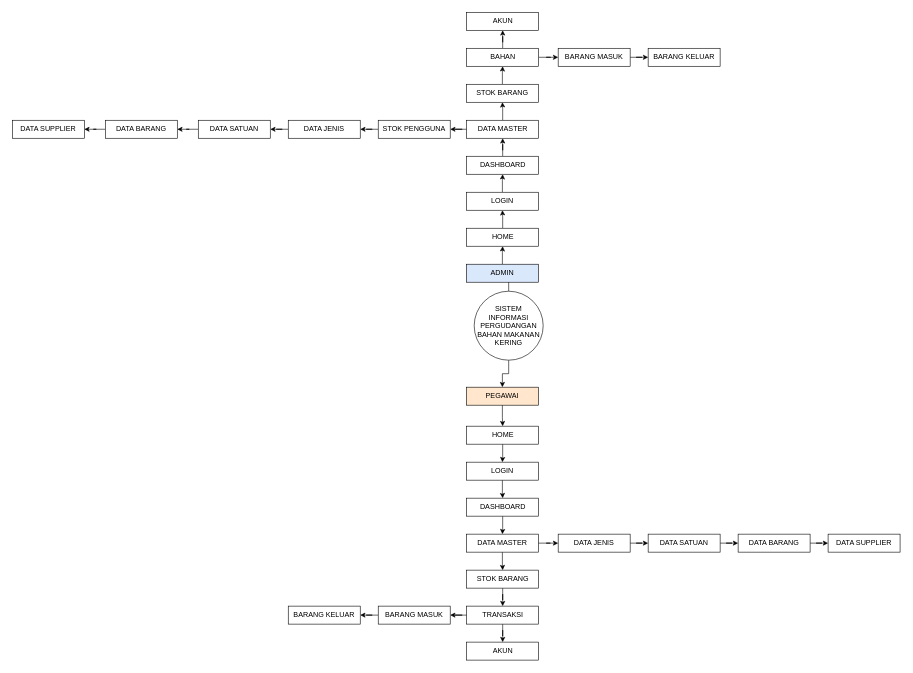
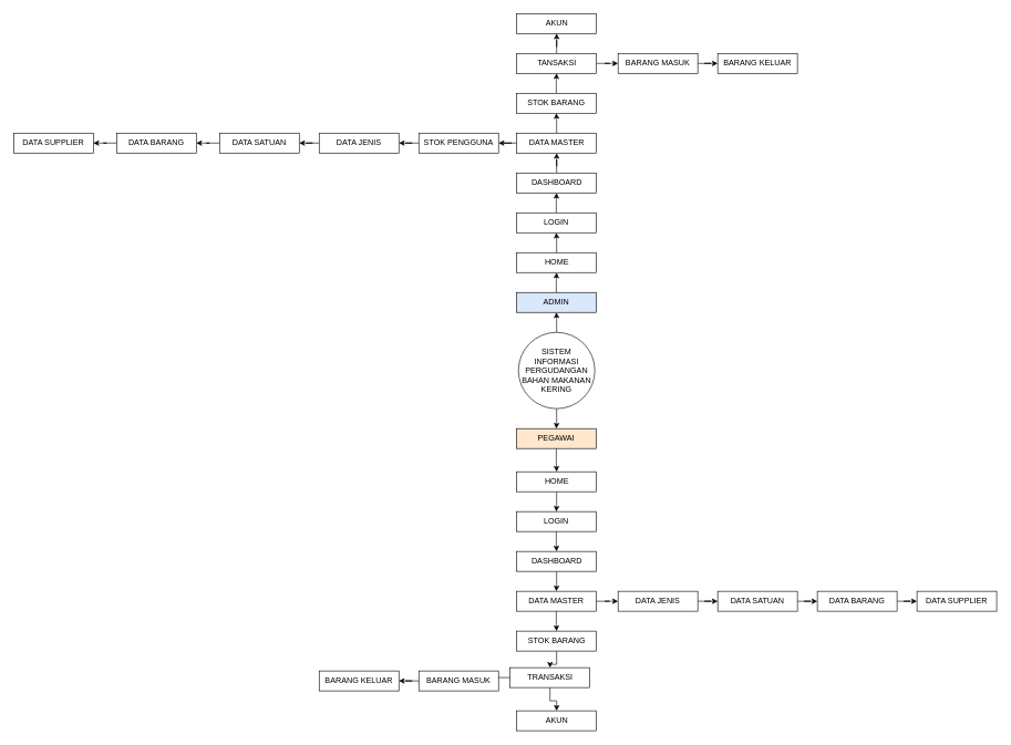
  <mxCell id="0" />
  <mxCell id="1" parent="0" />
  <mxCell id="2" value="" style="edgeStyle=orthogonalEdgeStyle;rounded=0;orthogonalLoop=1;jettySize=auto;html=1;" parent="1" source="4" target="6" edge="1"><mxGeometry relative="1" as="geometry" /></mxCell>
  <mxCell id="3" value="" style="edgeStyle=orthogonalEdgeStyle;rounded=0;orthogonalLoop=1;jettySize=auto;html=1;" parent="1" source="4" target="8" edge="1"><mxGeometry relative="1" as="geometry" /></mxCell>
- <mxCell id="4" value="SISTEM INFORMASI PERGUDANGAN BAHAN MAKANAN KERING" style="ellipse;whiteSpace=wrap;html=1;aspect=fixed;" parent="1" vertex="1"><mxGeometry x="790" y="485" width="115" height="115" as="geometry" /></mxCell>
+ <mxCell id="4" value="SISTEM INFORMASI PERGUDANGAN BAHAN MAKANAN KERING" style="ellipse;whiteSpace=wrap;html=1;aspect=fixed;" parent="1" vertex="1"><mxGeometry x="780" y="500" width="115" height="115" as="geometry" /></mxCell>
  <mxCell id="5" value="" style="edgeStyle=orthogonalEdgeStyle;rounded=0;orthogonalLoop=1;jettySize=auto;html=1;" parent="1" source="6" target="10" edge="1"><mxGeometry relative="1" as="geometry" /></mxCell>
  <mxCell id="6" value="ADMIN" style="rounded=0;whiteSpace=wrap;html=1;fillColor=#dae8fc;" parent="1" vertex="1"><mxGeometry x="777" y="440" width="120" height="30" as="geometry" /></mxCell>
  <mxCell id="7" value="" style="edgeStyle=orthogonalEdgeStyle;rounded=0;orthogonalLoop=1;jettySize=auto;html=1;" parent="1" source="8" target="24" edge="1"><mxGeometry relative="1" as="geometry" /></mxCell>
  <mxCell id="8" value="PEGAWAI" style="rounded=0;whiteSpace=wrap;html=1;fillColor=#ffe6cc;" parent="1" vertex="1"><mxGeometry x="777" y="645" width="120" height="30" as="geometry" /></mxCell>
  <mxCell id="9" value="" style="edgeStyle=orthogonalEdgeStyle;rounded=0;orthogonalLoop=1;jettySize=auto;html=1;" parent="1" source="10" target="12" edge="1"><mxGeometry relative="1" as="geometry" /></mxCell>
  <mxCell id="10" value="HOME" style="rounded=0;whiteSpace=wrap;html=1;" parent="1" vertex="1"><mxGeometry x="777.5" y="380" width="120" height="30" as="geometry" /></mxCell>
  <mxCell id="11" value="" style="edgeStyle=orthogonalEdgeStyle;rounded=0;orthogonalLoop=1;jettySize=auto;html=1;" parent="1" source="12" target="14" edge="1"><mxGeometry relative="1" as="geometry" /></mxCell>
  <mxCell id="12" value="LOGIN" style="rounded=0;whiteSpace=wrap;html=1;" parent="1" vertex="1"><mxGeometry x="777" y="320" width="120" height="30" as="geometry" /></mxCell>
  <mxCell id="13" value="" style="edgeStyle=orthogonalEdgeStyle;rounded=0;orthogonalLoop=1;jettySize=auto;html=1;" parent="1" source="14" target="17" edge="1"><mxGeometry relative="1" as="geometry" /></mxCell>
  <mxCell id="14" value="DASHBOARD" style="rounded=0;whiteSpace=wrap;html=1;" parent="1" vertex="1"><mxGeometry x="777.5" y="260" width="120" height="30" as="geometry" /></mxCell>
  <mxCell id="15" value="" style="edgeStyle=orthogonalEdgeStyle;rounded=0;orthogonalLoop=1;jettySize=auto;html=1;" parent="1" source="17" target="19" edge="1"><mxGeometry relative="1" as="geometry" /></mxCell>
  <mxCell id="16" value="" style="edgeStyle=orthogonalEdgeStyle;rounded=0;orthogonalLoop=1;jettySize=auto;html=1;" parent="1" source="17" target="37" edge="1"><mxGeometry relative="1" as="geometry" /></mxCell>
  <mxCell id="17" value="DATA MASTER" style="rounded=0;whiteSpace=wrap;html=1;" parent="1" vertex="1"><mxGeometry x="777.5" y="200" width="120" height="30" as="geometry" /></mxCell>
  <mxCell id="18" value="" style="edgeStyle=orthogonalEdgeStyle;rounded=0;orthogonalLoop=1;jettySize=auto;html=1;" parent="1" source="19" target="22" edge="1"><mxGeometry relative="1" as="geometry" /></mxCell>
  <mxCell id="19" value="STOK BARANG" style="rounded=0;whiteSpace=wrap;html=1;" parent="1" vertex="1"><mxGeometry x="777" y="140" width="120" height="30" as="geometry" /></mxCell>
  <mxCell id="20" value="" style="edgeStyle=orthogonalEdgeStyle;rounded=0;orthogonalLoop=1;jettySize=auto;html=1;" parent="1" source="22" target="60" edge="1"><mxGeometry relative="1" as="geometry" /></mxCell>
  <mxCell id="21" value="" style="edgeStyle=orthogonalEdgeStyle;rounded=0;orthogonalLoop=1;jettySize=auto;html=1;entryX=0;entryY=0.5;entryDx=0;entryDy=0;" parent="1" source="22" target="53" edge="1"><mxGeometry relative="1" as="geometry"><mxPoint x="35" y="327.5" as="targetPoint" /></mxGeometry></mxCell>
- <mxCell id="22" value="BAHAN" style="rounded=0;whiteSpace=wrap;html=1;" parent="1" vertex="1"><mxGeometry x="777.5" y="80" width="120" height="30" as="geometry" /></mxCell>
+ <mxCell id="22" value="TANSAKSI" style="rounded=0;whiteSpace=wrap;html=1;" parent="1" vertex="1"><mxGeometry x="777.5" y="80" width="120" height="30" as="geometry" /></mxCell>
  <mxCell id="23" value="" style="edgeStyle=orthogonalEdgeStyle;rounded=0;orthogonalLoop=1;jettySize=auto;html=1;" parent="1" source="24" target="26" edge="1"><mxGeometry relative="1" as="geometry" /></mxCell>
  <mxCell id="24" value="HOME" style="rounded=0;whiteSpace=wrap;html=1;" parent="1" vertex="1"><mxGeometry x="777.5" y="710" width="120" height="30" as="geometry" /></mxCell>
  <mxCell id="25" value="" style="edgeStyle=orthogonalEdgeStyle;rounded=0;orthogonalLoop=1;jettySize=auto;html=1;" parent="1" source="26" target="28" edge="1"><mxGeometry relative="1" as="geometry" /></mxCell>
  <mxCell id="26" value="LOGIN" style="rounded=0;whiteSpace=wrap;html=1;" parent="1" vertex="1"><mxGeometry x="777" y="770" width="120" height="30" as="geometry" /></mxCell>
  <mxCell id="27" value="" style="edgeStyle=orthogonalEdgeStyle;rounded=0;orthogonalLoop=1;jettySize=auto;html=1;" parent="1" source="28" target="31" edge="1"><mxGeometry relative="1" as="geometry" /></mxCell>
  <mxCell id="28" value="DASHBOARD" style="rounded=0;whiteSpace=wrap;html=1;" parent="1" vertex="1"><mxGeometry x="777.5" y="830" width="120" height="30" as="geometry" /></mxCell>
  <mxCell id="29" value="" style="edgeStyle=orthogonalEdgeStyle;rounded=0;orthogonalLoop=1;jettySize=auto;html=1;" parent="1" source="31" target="59" edge="1"><mxGeometry relative="1" as="geometry" /></mxCell>
  <mxCell id="30" value="" style="edgeStyle=orthogonalEdgeStyle;rounded=0;orthogonalLoop=1;jettySize=auto;html=1;entryX=0;entryY=0.5;entryDx=0;entryDy=0;" parent="1" source="31" target="46" edge="1"><mxGeometry relative="1" as="geometry"><mxPoint x="1650" y="610" as="targetPoint" /></mxGeometry></mxCell>
  <mxCell id="31" value="DATA MASTER" style="rounded=0;whiteSpace=wrap;html=1;" parent="1" vertex="1"><mxGeometry x="777" y="890" width="120" height="30" as="geometry" /></mxCell>
  <mxCell id="32" value="" style="edgeStyle=orthogonalEdgeStyle;rounded=0;orthogonalLoop=1;jettySize=auto;html=1;" parent="1" source="34" target="35" edge="1"><mxGeometry relative="1" as="geometry" /></mxCell>
  <mxCell id="33" value="" style="edgeStyle=orthogonalEdgeStyle;rounded=0;orthogonalLoop=1;jettySize=auto;html=1;entryX=1;entryY=0.5;entryDx=0;entryDy=0;" parent="1" source="34" target="56" edge="1"><mxGeometry relative="1" as="geometry"><mxPoint x="1980" y="610" as="targetPoint" /></mxGeometry></mxCell>
- <mxCell id="34" value="TRANSAKSI" style="rounded=0;whiteSpace=wrap;html=1;" parent="1" vertex="1"><mxGeometry x="777.5" y="1010" width="120" height="30" as="geometry" /></mxCell>
+ <mxCell id="34" value="TRANSAKSI" style="rounded=0;whiteSpace=wrap;html=1;" parent="1" vertex="1"><mxGeometry x="767.5" y="1005" width="120" height="30" as="geometry" /></mxCell>
  <mxCell id="35" value="AKUN" style="rounded=0;whiteSpace=wrap;html=1;" parent="1" vertex="1"><mxGeometry x="777.5" y="1070" width="120" height="30" as="geometry" /></mxCell>
  <mxCell id="36" value="" style="edgeStyle=orthogonalEdgeStyle;rounded=0;orthogonalLoop=1;jettySize=auto;html=1;entryX=1;entryY=0.5;entryDx=0;entryDy=0;" parent="1" source="37" target="39" edge="1"><mxGeometry relative="1" as="geometry"><mxPoint x="290" y="378" as="targetPoint" /></mxGeometry></mxCell>
  <mxCell id="37" value="STOK PENGGUNA" style="rounded=0;whiteSpace=wrap;html=1;" parent="1" vertex="1"><mxGeometry x="630" y="200" width="120" height="30" as="geometry" /></mxCell>
  <mxCell id="38" value="" style="edgeStyle=orthogonalEdgeStyle;rounded=0;orthogonalLoop=1;jettySize=auto;html=1;entryX=1;entryY=0.5;entryDx=0;entryDy=0;" parent="1" source="39" target="41" edge="1"><mxGeometry relative="1" as="geometry" /></mxCell>
  <mxCell id="39" value="DATA JENIS" style="rounded=0;whiteSpace=wrap;html=1;" parent="1" vertex="1"><mxGeometry x="480" y="200" width="120" height="30" as="geometry" /></mxCell>
  <mxCell id="40" value="" style="edgeStyle=orthogonalEdgeStyle;rounded=0;orthogonalLoop=1;jettySize=auto;html=1;entryX=1;entryY=0.5;entryDx=0;entryDy=0;" parent="1" source="41" target="43" edge="1"><mxGeometry relative="1" as="geometry" /></mxCell>
  <mxCell id="41" value="DATA SATUAN" style="rounded=0;whiteSpace=wrap;html=1;" parent="1" vertex="1"><mxGeometry x="330" y="200" width="120" height="30" as="geometry" /></mxCell>
  <mxCell id="42" value="" style="edgeStyle=orthogonalEdgeStyle;rounded=0;orthogonalLoop=1;jettySize=auto;html=1;" parent="1" source="43" target="44" edge="1"><mxGeometry relative="1" as="geometry" /></mxCell>
  <mxCell id="43" value="DATA BARANG" style="rounded=0;whiteSpace=wrap;html=1;" parent="1" vertex="1"><mxGeometry x="175" y="200" width="120" height="30" as="geometry" /></mxCell>
  <mxCell id="44" value="DATA SUPPLIER" style="rounded=0;whiteSpace=wrap;html=1;" parent="1" vertex="1"><mxGeometry x="20" y="200" width="120" height="30" as="geometry" /></mxCell>
  <mxCell id="45" value="" style="edgeStyle=orthogonalEdgeStyle;rounded=0;orthogonalLoop=1;jettySize=auto;html=1;entryX=0;entryY=0.5;entryDx=0;entryDy=0;" parent="1" source="46" target="48" edge="1"><mxGeometry relative="1" as="geometry" /></mxCell>
  <mxCell id="46" value="DATA JENIS" style="rounded=0;whiteSpace=wrap;html=1;" parent="1" vertex="1"><mxGeometry x="930" y="890" width="120" height="30" as="geometry" /></mxCell>
  <mxCell id="47" value="" style="edgeStyle=orthogonalEdgeStyle;rounded=0;orthogonalLoop=1;jettySize=auto;html=1;entryX=0;entryY=0.5;entryDx=0;entryDy=0;" parent="1" source="48" target="50" edge="1"><mxGeometry relative="1" as="geometry" /></mxCell>
  <mxCell id="48" value="DATA SATUAN" style="rounded=0;whiteSpace=wrap;html=1;" parent="1" vertex="1"><mxGeometry x="1080" y="890" width="120" height="30" as="geometry" /></mxCell>
  <mxCell id="49" value="" style="edgeStyle=orthogonalEdgeStyle;rounded=0;orthogonalLoop=1;jettySize=auto;html=1;" parent="1" source="50" target="51" edge="1"><mxGeometry relative="1" as="geometry" /></mxCell>
  <mxCell id="50" value="DATA BARANG" style="rounded=0;whiteSpace=wrap;html=1;" parent="1" vertex="1"><mxGeometry x="1230" y="890" width="120" height="30" as="geometry" /></mxCell>
  <mxCell id="51" value="DATA SUPPLIER" style="rounded=0;whiteSpace=wrap;html=1;" parent="1" vertex="1"><mxGeometry x="1380" y="890" width="120" height="30" as="geometry" /></mxCell>
  <mxCell id="52" value="" style="edgeStyle=orthogonalEdgeStyle;rounded=0;orthogonalLoop=1;jettySize=auto;html=1;entryX=0;entryY=0.5;entryDx=0;entryDy=0;" parent="1" source="53" target="54" edge="1"><mxGeometry relative="1" as="geometry" /></mxCell>
  <mxCell id="53" value="BARANG MASUK" style="rounded=0;whiteSpace=wrap;html=1;" parent="1" vertex="1"><mxGeometry x="930" y="80" width="120" height="30" as="geometry" /></mxCell>
  <mxCell id="54" value="BARANG KELUAR" style="rounded=0;whiteSpace=wrap;html=1;" parent="1" vertex="1"><mxGeometry x="1080" y="80" width="120" height="30" as="geometry" /></mxCell>
  <mxCell id="55" value="" style="edgeStyle=orthogonalEdgeStyle;rounded=0;orthogonalLoop=1;jettySize=auto;html=1;" parent="1" source="56" target="57" edge="1"><mxGeometry relative="1" as="geometry" /></mxCell>
  <mxCell id="56" value="BARANG MASUK" style="rounded=0;whiteSpace=wrap;html=1;" parent="1" vertex="1"><mxGeometry x="630" y="1010" width="120" height="30" as="geometry" /></mxCell>
  <mxCell id="57" value="BARANG KELUAR" style="rounded=0;whiteSpace=wrap;html=1;" parent="1" vertex="1"><mxGeometry x="480" y="1010" width="120" height="30" as="geometry" /></mxCell>
  <mxCell id="58" value="" style="edgeStyle=orthogonalEdgeStyle;rounded=0;orthogonalLoop=1;jettySize=auto;html=1;" parent="1" source="59" target="34" edge="1"><mxGeometry relative="1" as="geometry" /></mxCell>
  <mxCell id="59" value="STOK BARANG" style="rounded=0;whiteSpace=wrap;html=1;" parent="1" vertex="1"><mxGeometry x="777.5" y="950" width="120" height="30" as="geometry" /></mxCell>
  <mxCell id="60" value="AKUN" style="rounded=0;whiteSpace=wrap;html=1;" parent="1" vertex="1"><mxGeometry x="777.5" y="20" width="120" height="30" as="geometry" /></mxCell>
